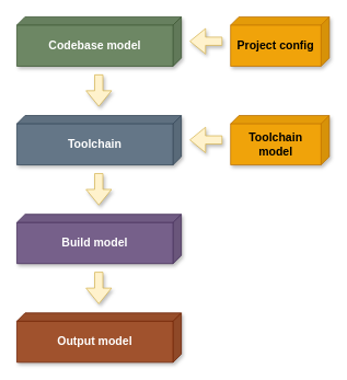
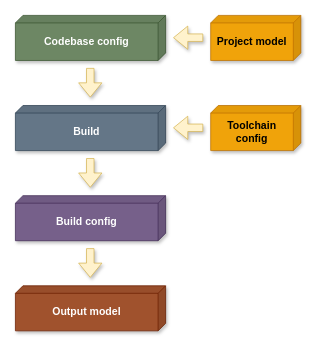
  <mxCell id="0" />
  <mxCell id="1" parent="0" />
- <mxCell id="2" value="&lt;font style=&quot;font-size: 14px&quot;&gt;&lt;b&gt;Codebase model&lt;/b&gt;&lt;br&gt;&lt;/font&gt;" style="shape=cube;whiteSpace=wrap;html=1;boundedLbl=1;backgroundOutline=1;darkOpacity=0.05;darkOpacity2=0.1;shadow=1;size=10;flipH=1;fillColor=#6d8764;strokeColor=#3A5431;fontColor=#ffffff;" vertex="1" parent="1"><mxGeometry x="20" y="20" width="200" height="60" as="geometry" /></mxCell>
- <mxCell id="3" value="&lt;span style=&quot;font-size: 14px&quot;&gt;&lt;b&gt;Toolchain&lt;/b&gt;&lt;/span&gt;" style="shape=cube;whiteSpace=wrap;html=1;boundedLbl=1;backgroundOutline=1;darkOpacity=0.05;darkOpacity2=0.1;shadow=1;size=10;flipH=1;fillColor=#647687;strokeColor=#314354;fontColor=#ffffff;" vertex="1" parent="1"><mxGeometry x="20" y="140" width="200" height="60" as="geometry" /></mxCell>
- <mxCell id="4" value="&lt;span style=&quot;font-size: 14px&quot;&gt;&lt;b&gt;Build model&lt;/b&gt;&lt;/span&gt;" style="shape=cube;whiteSpace=wrap;html=1;boundedLbl=1;backgroundOutline=1;darkOpacity=0.05;darkOpacity2=0.1;shadow=1;size=10;flipH=1;fillColor=#76608a;strokeColor=#432D57;fontColor=#ffffff;" vertex="1" parent="1"><mxGeometry x="20" y="260" width="200" height="60" as="geometry" /></mxCell>
+ <mxCell id="2" value="&lt;font style=&quot;font-size: 14px&quot;&gt;&lt;b&gt;Codebase config&lt;/b&gt;&lt;br&gt;&lt;/font&gt;" style="shape=cube;whiteSpace=wrap;html=1;boundedLbl=1;backgroundOutline=1;darkOpacity=0.05;darkOpacity2=0.1;shadow=1;size=10;flipH=1;fillColor=#6d8764;strokeColor=#3A5431;fontColor=#ffffff;" vertex="1" parent="1"><mxGeometry x="20" y="20" width="200" height="60" as="geometry" /></mxCell>
+ <mxCell id="3" value="&lt;span style=&quot;font-size: 14px&quot;&gt;&lt;b&gt;Build&lt;/b&gt;&lt;/span&gt;" style="shape=cube;whiteSpace=wrap;html=1;boundedLbl=1;backgroundOutline=1;darkOpacity=0.05;darkOpacity2=0.1;shadow=1;size=10;flipH=1;fillColor=#647687;strokeColor=#314354;fontColor=#ffffff;" vertex="1" parent="1"><mxGeometry x="20" y="140" width="200" height="60" as="geometry" /></mxCell>
+ <mxCell id="4" value="&lt;span style=&quot;font-size: 14px&quot;&gt;&lt;b&gt;Build config&lt;/b&gt;&lt;/span&gt;" style="shape=cube;whiteSpace=wrap;html=1;boundedLbl=1;backgroundOutline=1;darkOpacity=0.05;darkOpacity2=0.1;shadow=1;size=10;flipH=1;fillColor=#76608a;strokeColor=#432D57;fontColor=#ffffff;" vertex="1" parent="1"><mxGeometry x="20" y="260" width="200" height="60" as="geometry" /></mxCell>
  <mxCell id="5" value="&lt;span style=&quot;font-size: 14px&quot;&gt;&lt;b&gt;Output model&lt;/b&gt;&lt;/span&gt;" style="shape=cube;whiteSpace=wrap;html=1;boundedLbl=1;backgroundOutline=1;darkOpacity=0.05;darkOpacity2=0.1;shadow=1;size=10;flipH=1;fillColor=#a0522d;strokeColor=#6D1F00;fontColor=#ffffff;" vertex="1" parent="1"><mxGeometry x="20" y="380" width="200" height="60" as="geometry" /></mxCell>
- <mxCell id="6" value="&lt;span style=&quot;font-size: 14px&quot;&gt;&lt;b&gt;Project config&lt;/b&gt;&lt;/span&gt;" style="shape=cube;whiteSpace=wrap;html=1;boundedLbl=1;backgroundOutline=1;darkOpacity=0.05;darkOpacity2=0.1;shadow=1;size=10;flipH=1;fillColor=#f0a30a;strokeColor=#BD7000;fontColor=#000000;" vertex="1" parent="1"><mxGeometry x="280" y="20" width="120" height="60" as="geometry" /></mxCell>
- <mxCell id="7" value="&lt;span style=&quot;font-size: 14px&quot;&gt;&lt;b&gt;Toolchain model&lt;/b&gt;&lt;/span&gt;" style="shape=cube;whiteSpace=wrap;html=1;boundedLbl=1;backgroundOutline=1;darkOpacity=0.05;darkOpacity2=0.1;shadow=1;size=10;flipH=1;fillColor=#f0a30a;strokeColor=#BD7000;fontColor=#000000;" vertex="1" parent="1"><mxGeometry x="280" y="140" width="120" height="60" as="geometry" /></mxCell>
+ <mxCell id="6" value="&lt;span style=&quot;font-size: 14px&quot;&gt;&lt;b&gt;Project model&lt;/b&gt;&lt;/span&gt;" style="shape=cube;whiteSpace=wrap;html=1;boundedLbl=1;backgroundOutline=1;darkOpacity=0.05;darkOpacity2=0.1;shadow=1;size=10;flipH=1;fillColor=#f0a30a;strokeColor=#BD7000;fontColor=#000000;" vertex="1" parent="1"><mxGeometry x="280" y="20" width="120" height="60" as="geometry" /></mxCell>
+ <mxCell id="7" value="&lt;span style=&quot;font-size: 14px&quot;&gt;&lt;b&gt;Toolchain config&lt;/b&gt;&lt;/span&gt;" style="shape=cube;whiteSpace=wrap;html=1;boundedLbl=1;backgroundOutline=1;darkOpacity=0.05;darkOpacity2=0.1;shadow=1;size=10;flipH=1;fillColor=#f0a30a;strokeColor=#BD7000;fontColor=#000000;" vertex="1" parent="1"><mxGeometry x="280" y="140" width="120" height="60" as="geometry" /></mxCell>
  <mxCell id="8" value="" style="shape=flexArrow;endArrow=classic;html=1;fillColor=#fff2cc;strokeColor=#d6b656;shadow=1;" edge="1" parent="1"><mxGeometry width="50" height="50" relative="1" as="geometry"><mxPoint x="119.66" y="90" as="sourcePoint" /><mxPoint x="119.66" y="129.31" as="targetPoint" /></mxGeometry></mxCell>
  <mxCell id="9" value="" style="shape=flexArrow;endArrow=classic;html=1;fillColor=#fff2cc;strokeColor=#d6b656;shadow=1;" edge="1" parent="1"><mxGeometry width="50" height="50" relative="1" as="geometry"><mxPoint x="270" y="169.66" as="sourcePoint" /><mxPoint x="230" y="169.66" as="targetPoint" /></mxGeometry></mxCell>
  <mxCell id="10" value="" style="shape=flexArrow;endArrow=classic;html=1;fillColor=#fff2cc;strokeColor=#d6b656;shadow=1;" edge="1" parent="1"><mxGeometry width="50" height="50" relative="1" as="geometry"><mxPoint x="119.66" y="210" as="sourcePoint" /><mxPoint x="119.66" y="249.31" as="targetPoint" /></mxGeometry></mxCell>
  <mxCell id="11" value="" style="shape=flexArrow;endArrow=classic;html=1;fillColor=#fff2cc;strokeColor=#d6b656;shadow=1;" edge="1" parent="1"><mxGeometry width="50" height="50" relative="1" as="geometry"><mxPoint x="119.66" y="330" as="sourcePoint" /><mxPoint x="119.66" y="369.31" as="targetPoint" /></mxGeometry></mxCell>
  <mxCell id="12" value="" style="shape=flexArrow;endArrow=classic;html=1;fillColor=#fff2cc;strokeColor=#d6b656;shadow=1;" edge="1" parent="1"><mxGeometry width="50" height="50" relative="1" as="geometry"><mxPoint x="270" y="49.66" as="sourcePoint" /><mxPoint x="230" y="49.66" as="targetPoint" /></mxGeometry></mxCell>
